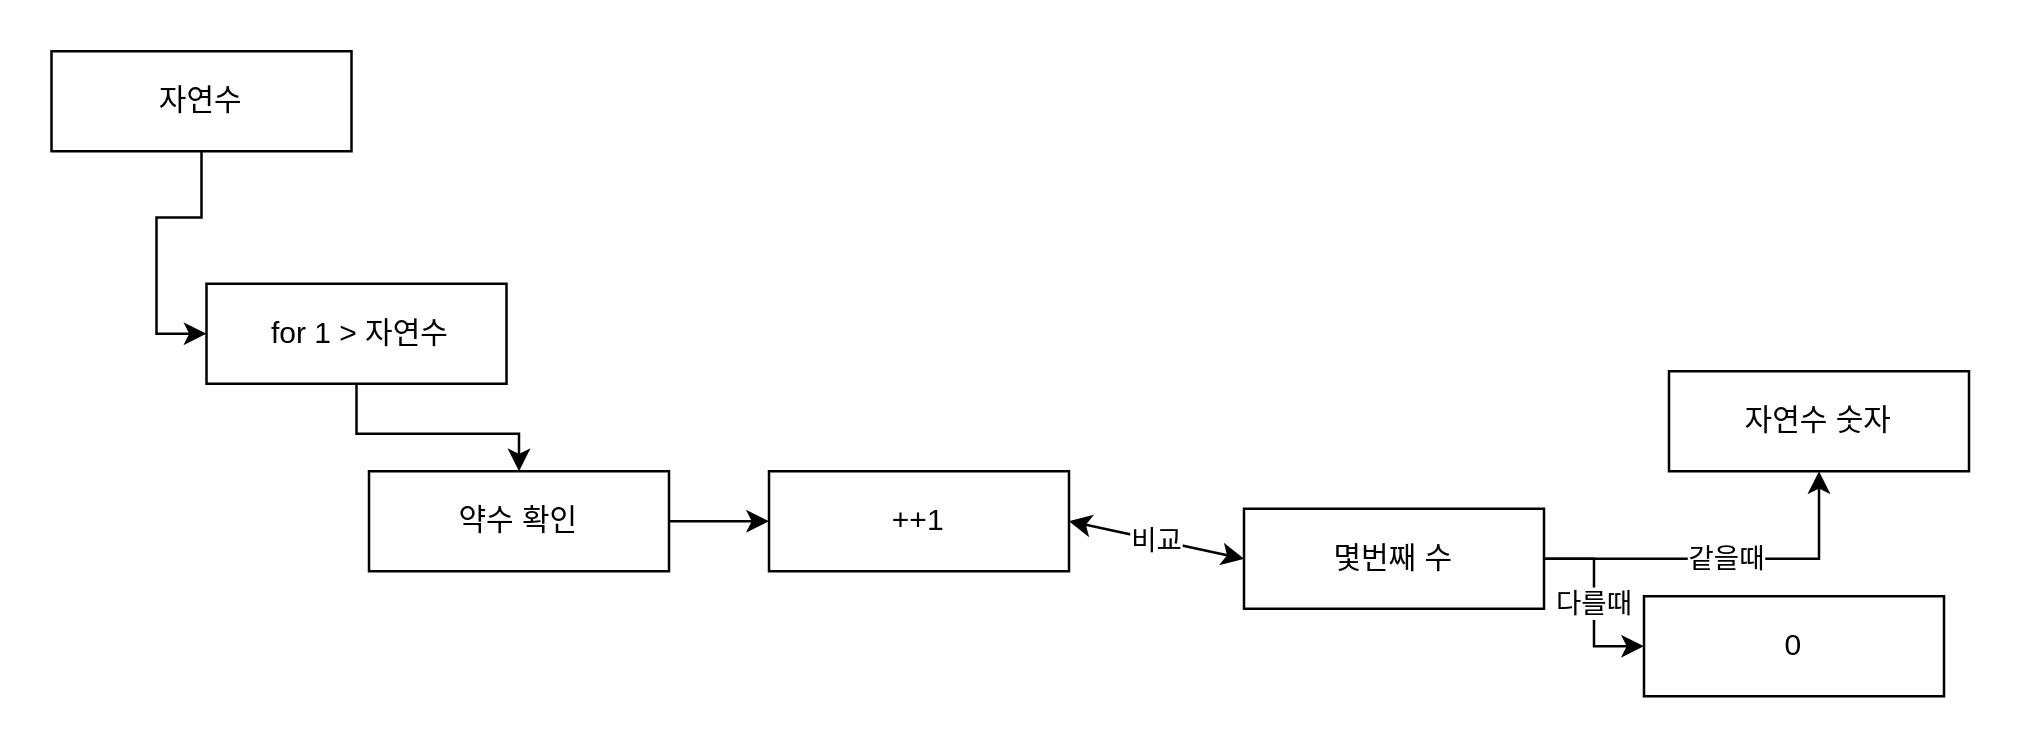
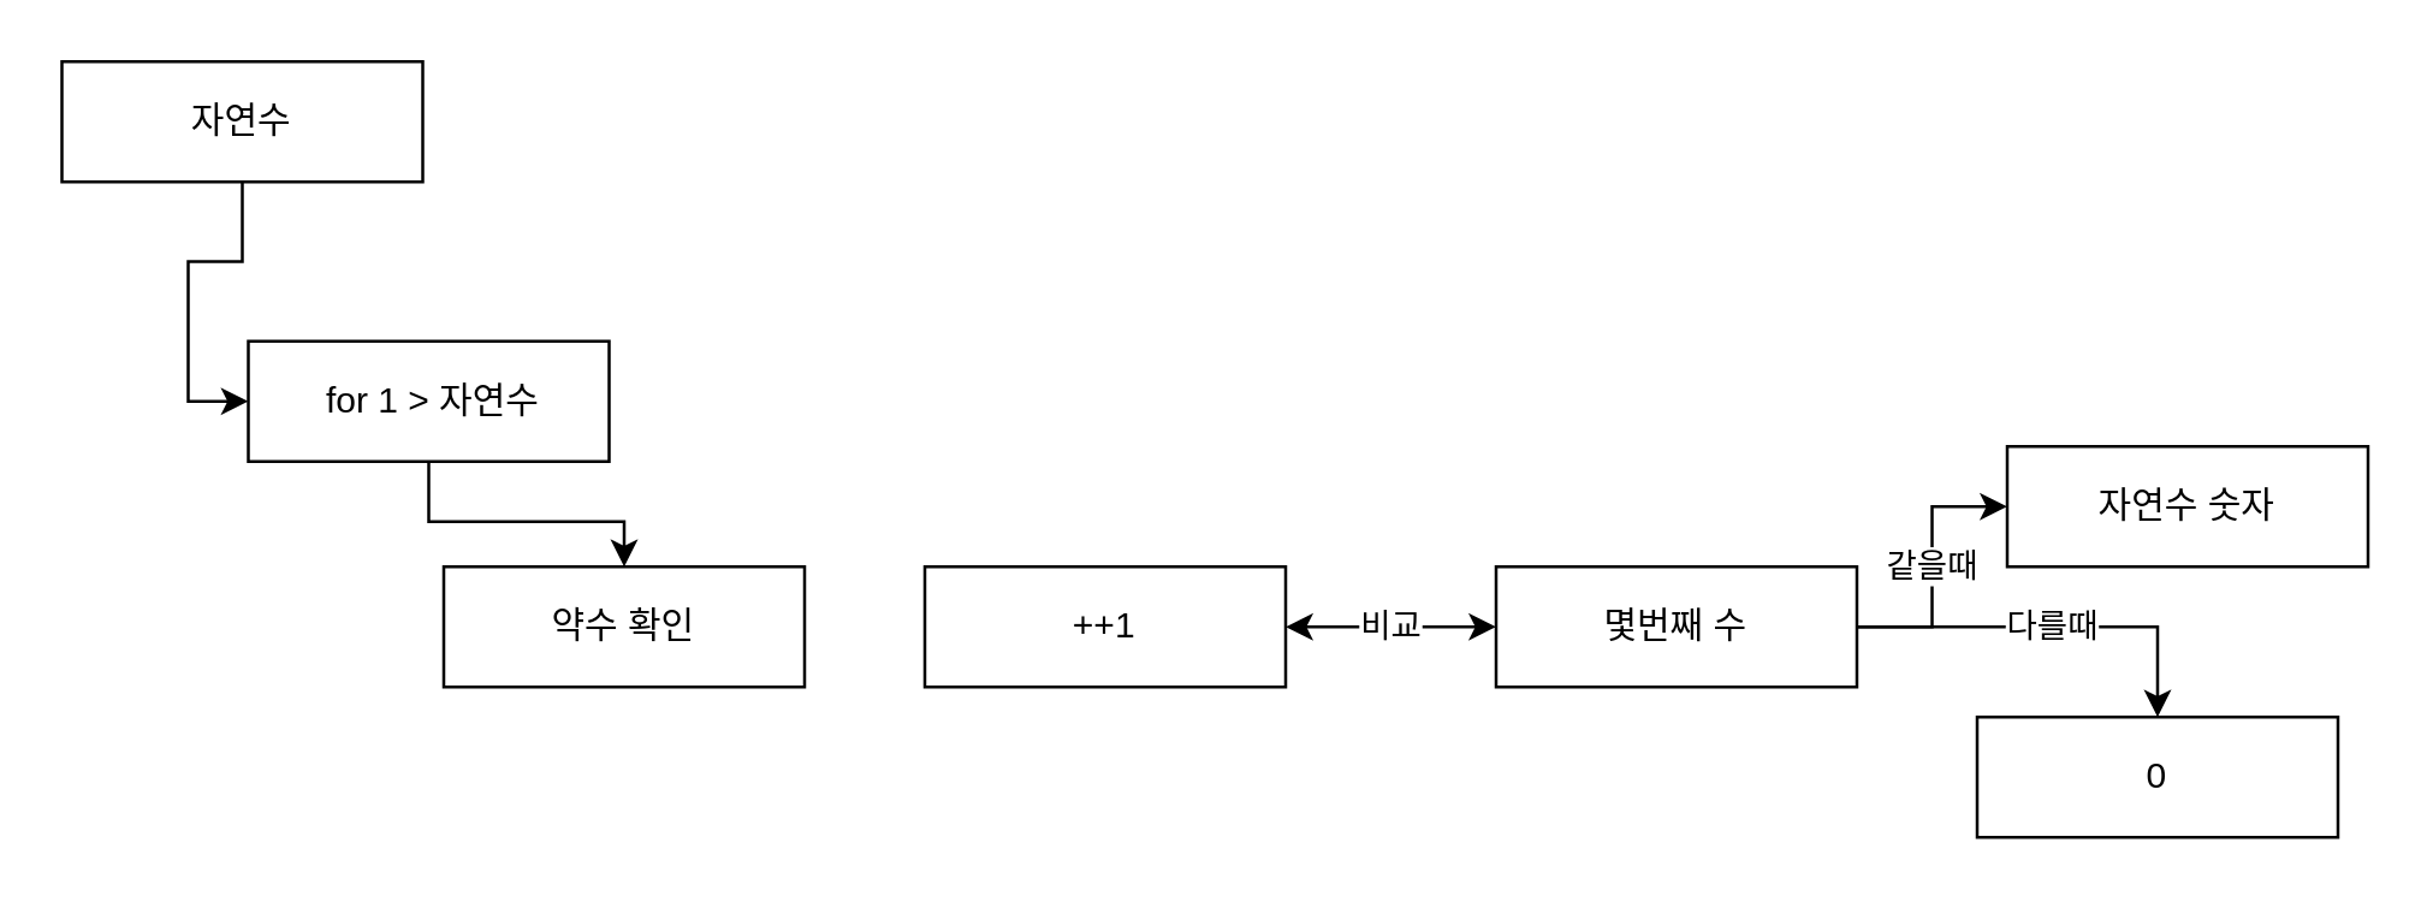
  <mxCell id="0" />
  <mxCell id="1" parent="0" />
  <mxCell id="2" style="edgeStyle=orthogonalEdgeStyle;rounded=0;orthogonalLoop=1;jettySize=auto;html=1;entryX=0;entryY=0.5;entryDx=0;entryDy=0;" edge="1" parent="1" source="3" target="8"><mxGeometry relative="1" as="geometry" /></mxCell>
  <mxCell id="3" value="자연수" style="rounded=0;whiteSpace=wrap;html=1;" vertex="1" parent="1"><mxGeometry x="20" y="20" width="120" height="40" as="geometry" /></mxCell>
  <mxCell id="4" value="같을때" style="edgeStyle=orthogonalEdgeStyle;rounded=0;orthogonalLoop=1;jettySize=auto;html=1;" edge="1" parent="1" source="6" target="13"><mxGeometry relative="1" as="geometry" /></mxCell>
  <mxCell id="5" value="다를때" style="edgeStyle=orthogonalEdgeStyle;rounded=0;orthogonalLoop=1;jettySize=auto;html=1;" edge="1" parent="1" source="6" target="14"><mxGeometry relative="1" as="geometry" /></mxCell>
- <mxCell id="6" value="몇번째 수" style="rounded=0;whiteSpace=wrap;html=1;" vertex="1" parent="1"><mxGeometry x="497" y="203" width="120" height="40" as="geometry" /></mxCell>
+ <mxCell id="6" value="몇번째 수" style="rounded=0;whiteSpace=wrap;html=1;" vertex="1" parent="1"><mxGeometry x="497" y="188" width="120" height="40" as="geometry" /></mxCell>
  <mxCell id="7" style="edgeStyle=orthogonalEdgeStyle;rounded=0;orthogonalLoop=1;jettySize=auto;html=1;" edge="1" parent="1" source="8" target="10"><mxGeometry relative="1" as="geometry" /></mxCell>
  <mxCell id="8" value="&amp;nbsp;for 1 &amp;gt; 자연수" style="rounded=0;whiteSpace=wrap;html=1;" vertex="1" parent="1"><mxGeometry x="82" y="113" width="120" height="40" as="geometry" /></mxCell>
- <mxCell id="9" value="" style="edgeStyle=orthogonalEdgeStyle;rounded=0;orthogonalLoop=1;jettySize=auto;html=1;" edge="1" parent="1" source="10" target="11"><mxGeometry relative="1" as="geometry" /></mxCell>
  <mxCell id="10" value="약수 확인" style="rounded=0;whiteSpace=wrap;html=1;" vertex="1" parent="1"><mxGeometry x="147" y="188" width="120" height="40" as="geometry" /></mxCell>
  <mxCell id="11" value="++1" style="rounded=0;whiteSpace=wrap;html=1;" vertex="1" parent="1"><mxGeometry x="307" y="188" width="120" height="40" as="geometry" /></mxCell>
  <mxCell id="12" value="비교" style="endArrow=classic;startArrow=classic;html=1;entryX=0;entryY=0.5;entryDx=0;entryDy=0;exitX=1;exitY=0.5;exitDx=0;exitDy=0;" edge="1" parent="1" source="11" target="6"><mxGeometry width="50" height="50" relative="1" as="geometry"><mxPoint x="377" y="228" as="sourcePoint" /><mxPoint x="427" y="178" as="targetPoint" /></mxGeometry></mxCell>
  <mxCell id="13" value="자연수 숫자" style="rounded=0;whiteSpace=wrap;html=1;" vertex="1" parent="1"><mxGeometry x="667" y="148" width="120" height="40" as="geometry" /></mxCell>
  <mxCell id="14" value="0" style="rounded=0;whiteSpace=wrap;html=1;" vertex="1" parent="1"><mxGeometry x="657" y="238" width="120" height="40" as="geometry" /></mxCell>
